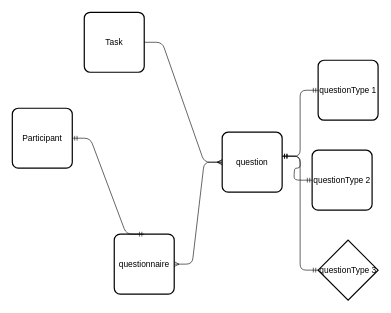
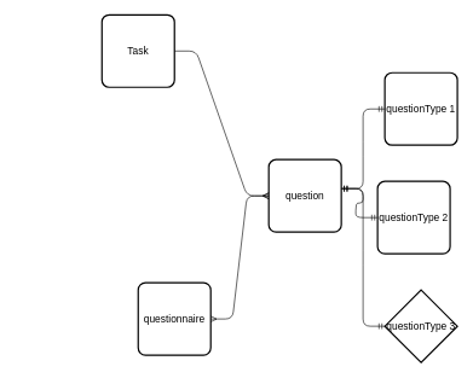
  <mxCell id="0" />
  <mxCell id="1" parent="0" />
- <mxCell id="2" value="Participant&lt;br&gt;" style="strokeWidth=2;rounded=1;arcSize=10;whiteSpace=wrap;html=1;align=center;fontSize=14;" vertex="1" parent="1"><mxGeometry x="20" y="180" width="100" height="100" as="geometry" /></mxCell>
  <mxCell id="3" value="questionnaire&lt;br&gt;" style="strokeWidth=2;rounded=1;arcSize=10;whiteSpace=wrap;html=1;align=center;fontSize=14;" vertex="1" parent="1"><mxGeometry x="190" y="390" width="100" height="100" as="geometry" /></mxCell>
  <mxCell id="4" value="question" style="strokeWidth=2;rounded=1;arcSize=10;whiteSpace=wrap;html=1;align=center;fontSize=14;" vertex="1" parent="1"><mxGeometry x="370" y="220" width="100" height="100" as="geometry" /></mxCell>
- <mxCell id="5" value="" style="edgeStyle=entityRelationEdgeStyle;fontSize=12;html=1;endArrow=ERmandOne;startArrow=ERmandOne;entryX=0.5;entryY=0;entryDx=0;entryDy=0;" edge="1" parent="1" source="2" target="3"><mxGeometry width="100" height="100" relative="1" as="geometry"><mxPoint x="60" y="610" as="sourcePoint" /><mxPoint x="160" y="510" as="targetPoint" /></mxGeometry></mxCell>
  <mxCell id="6" value="" style="edgeStyle=entityRelationEdgeStyle;fontSize=12;html=1;endArrow=ERmany;startArrow=ERmany;" edge="1" parent="1" target="4"><mxGeometry width="100" height="100" relative="1" as="geometry"><mxPoint x="290" y="440" as="sourcePoint" /><mxPoint x="390" y="340" as="targetPoint" /></mxGeometry></mxCell>
  <mxCell id="7" value="questionType 1" style="strokeWidth=2;rounded=1;arcSize=10;whiteSpace=wrap;html=1;align=center;fontSize=14;" vertex="1" parent="1"><mxGeometry x="530" y="100" width="100" height="100" as="geometry" /></mxCell>
  <mxCell id="8" value="questionType 2" style="strokeWidth=2;rounded=1;arcSize=10;whiteSpace=wrap;html=1;align=center;fontSize=14;" vertex="1" parent="1"><mxGeometry x="520" y="250" width="100" height="100" as="geometry" /></mxCell>
  <mxCell id="9" value="questionType 3&lt;br&gt;" style="rhombus;strokeWidth=2;arcSize=10;whiteSpace=wrap;html=1;align=center;fontSize=14;" vertex="1" parent="1"><mxGeometry x="530" y="400" width="100" height="100" as="geometry" /></mxCell>
  <mxCell id="10" value="" style="edgeStyle=entityRelationEdgeStyle;fontSize=12;html=1;endArrow=ERmandOne;startArrow=ERmandOne;entryX=0;entryY=0.5;entryDx=0;entryDy=0;" edge="1" parent="1" target="7"><mxGeometry width="100" height="100" relative="1" as="geometry"><mxPoint x="470" y="260" as="sourcePoint" /><mxPoint x="570" y="160" as="targetPoint" /></mxGeometry></mxCell>
  <mxCell id="11" value="" style="edgeStyle=entityRelationEdgeStyle;fontSize=12;html=1;endArrow=ERmandOne;startArrow=ERmandOne;" edge="1" parent="1" target="8"><mxGeometry width="100" height="100" relative="1" as="geometry"><mxPoint x="470" y="260" as="sourcePoint" /><mxPoint x="530" y="180" as="targetPoint" /></mxGeometry></mxCell>
  <mxCell id="12" value="" style="edgeStyle=entityRelationEdgeStyle;fontSize=12;html=1;endArrow=ERmandOne;startArrow=ERmandOne;entryX=0;entryY=0.5;entryDx=0;entryDy=0;" edge="1" parent="1" target="9"><mxGeometry width="100" height="100" relative="1" as="geometry"><mxPoint x="470" y="260" as="sourcePoint" /><mxPoint x="530" y="310" as="targetPoint" /></mxGeometry></mxCell>
  <mxCell id="13" value="Task" style="strokeWidth=2;rounded=1;arcSize=10;whiteSpace=wrap;html=1;align=center;fontSize=14;" vertex="1" parent="1"><mxGeometry x="140" y="20" width="100" height="100" as="geometry" /></mxCell>
  <mxCell id="14" value="" style="edgeStyle=entityRelationEdgeStyle;fontSize=12;html=1;endArrow=ERmany;" edge="1" parent="1" source="13"><mxGeometry width="100" height="100" relative="1" as="geometry"><mxPoint x="-20" y="370" as="sourcePoint" /><mxPoint x="370" y="270" as="targetPoint" /></mxGeometry></mxCell>
